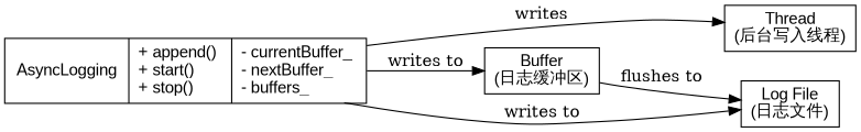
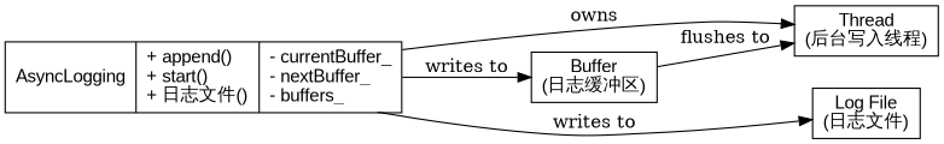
  digraph {
    rankdir=LR
    node [fontname=Arial shape=record]
-   n1 [label="{AsyncLogging|+ append()\l+ start()\l+ stop()\l|- currentBuffer_\l- nextBuffer_\l- buffers_\l}"]
+   n1 [label="{AsyncLogging|+ append()\l+ start()\l+ 日志文件()\l|- currentBuffer_\l- nextBuffer_\l- buffers_\l}"]
    n2 [label="Thread\n(后台写入线程)"]
    n3 [label="Buffer\n(日志缓冲区)"]
    n4 [label="Log File\n(日志文件)"]
-   n1 -> n2 [label=writes]
+   n1 -> n2 [label=owns]
    n1 -> n3 [label="writes to"]
    n1 -> n4 [label="writes to"]
-   n3 -> n4 [label="flushes to"]
+   n3 -> n2 [label="flushes to"]
  }
